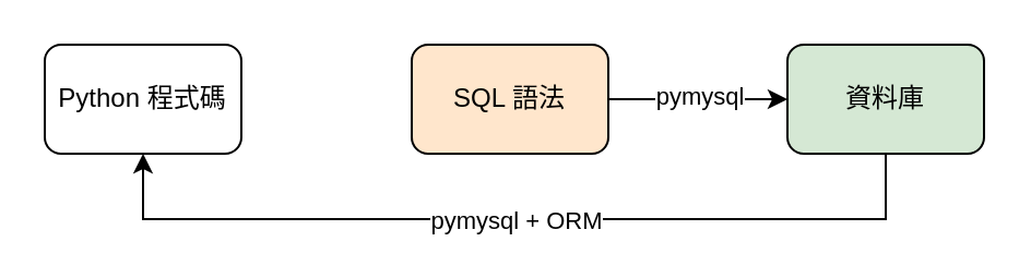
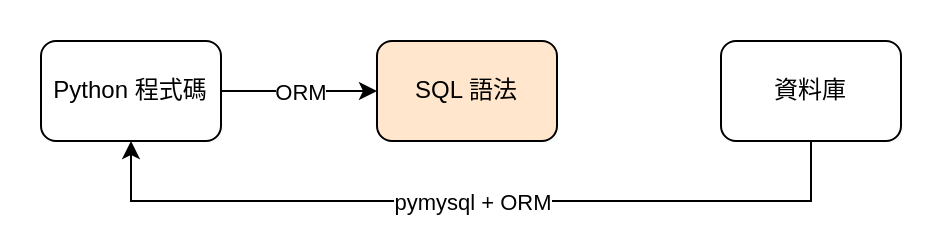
  <mxCell id="0" />
  <mxCell id="1" parent="0" />
+ <mxCell id="2" style="edgeStyle=orthogonalEdgeStyle;rounded=0;orthogonalLoop=1;jettySize=auto;html=1;entryX=0;entryY=0.5;entryDx=0;entryDy=0;" edge="1" parent="1" source="4" target="7"><mxGeometry relative="1" as="geometry" /></mxCell>
+ <mxCell id="3" value="ORM" style="edgeLabel;html=1;align=center;verticalAlign=middle;resizable=0;points=[];" vertex="1" connectable="0" parent="2"><mxGeometry x="-0.007" relative="1" as="geometry"><mxPoint as="offset" /></mxGeometry></mxCell>
  <mxCell id="4" value="Python 程式碼" style="rounded=1;whiteSpace=wrap;html=1;" vertex="1" parent="1"><mxGeometry x="20" y="20" width="90" height="50" as="geometry" /></mxCell>
- <mxCell id="5" style="edgeStyle=orthogonalEdgeStyle;rounded=0;orthogonalLoop=1;jettySize=auto;html=1;entryX=0;entryY=0.5;entryDx=0;entryDy=0;" edge="1" parent="1" source="7" target="8"><mxGeometry relative="1" as="geometry" /></mxCell>
- <mxCell id="6" value="pymysql" style="edgeLabel;html=1;align=center;verticalAlign=middle;resizable=0;points=[];" vertex="1" connectable="0" parent="5"><mxGeometry x="0.002" y="2" relative="1" as="geometry"><mxPoint as="offset" /></mxGeometry></mxCell>
  <mxCell id="7" value="SQL 語法" style="rounded=1;whiteSpace=wrap;html=1;fillColor=#ffe6cc;" vertex="1" parent="1"><mxGeometry x="188" y="20" width="90" height="50" as="geometry" /></mxCell>
- <mxCell id="8" value="資料庫" style="rounded=1;whiteSpace=wrap;html=1;fillColor=#d5e8d4;" vertex="1" parent="1"><mxGeometry x="360" y="20" width="90" height="50" as="geometry" /></mxCell>
+ <mxCell id="8" value="資料庫" style="rounded=1;whiteSpace=wrap;html=1;" vertex="1" parent="1"><mxGeometry x="360" y="20" width="90" height="50" as="geometry" /></mxCell>
  <mxCell id="9" value="" style="endArrow=classic;html=1;rounded=0;exitX=0.5;exitY=1;exitDx=0;exitDy=0;entryX=0.5;entryY=1;entryDx=0;entryDy=0;" edge="1" parent="1" source="8" target="4"><mxGeometry width="50" height="50" relative="1" as="geometry"><mxPoint x="320" y="220" as="sourcePoint" /><mxPoint x="370" y="170" as="targetPoint" /><Array as="points"><mxPoint x="405" y="100" /><mxPoint x="65" y="100" /></Array></mxGeometry></mxCell>
  <mxCell id="10" value="pymysql + ORM" style="edgeLabel;html=1;align=center;verticalAlign=middle;resizable=0;points=[];" vertex="1" connectable="0" parent="9"><mxGeometry x="0.0" relative="1" as="geometry"><mxPoint as="offset" /></mxGeometry></mxCell>
